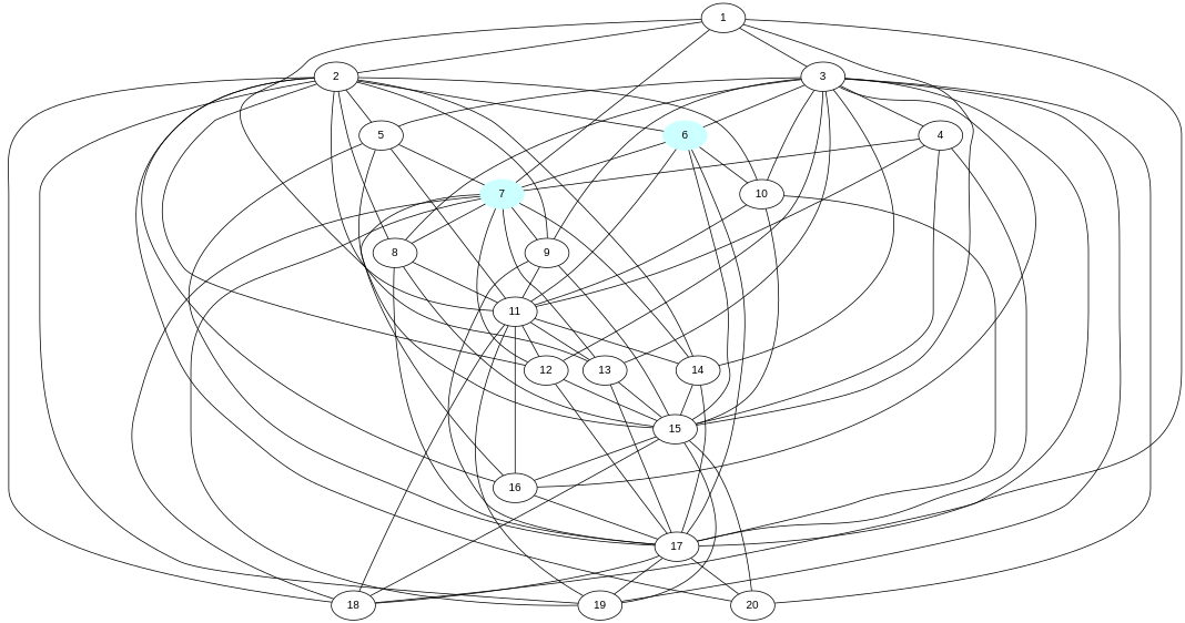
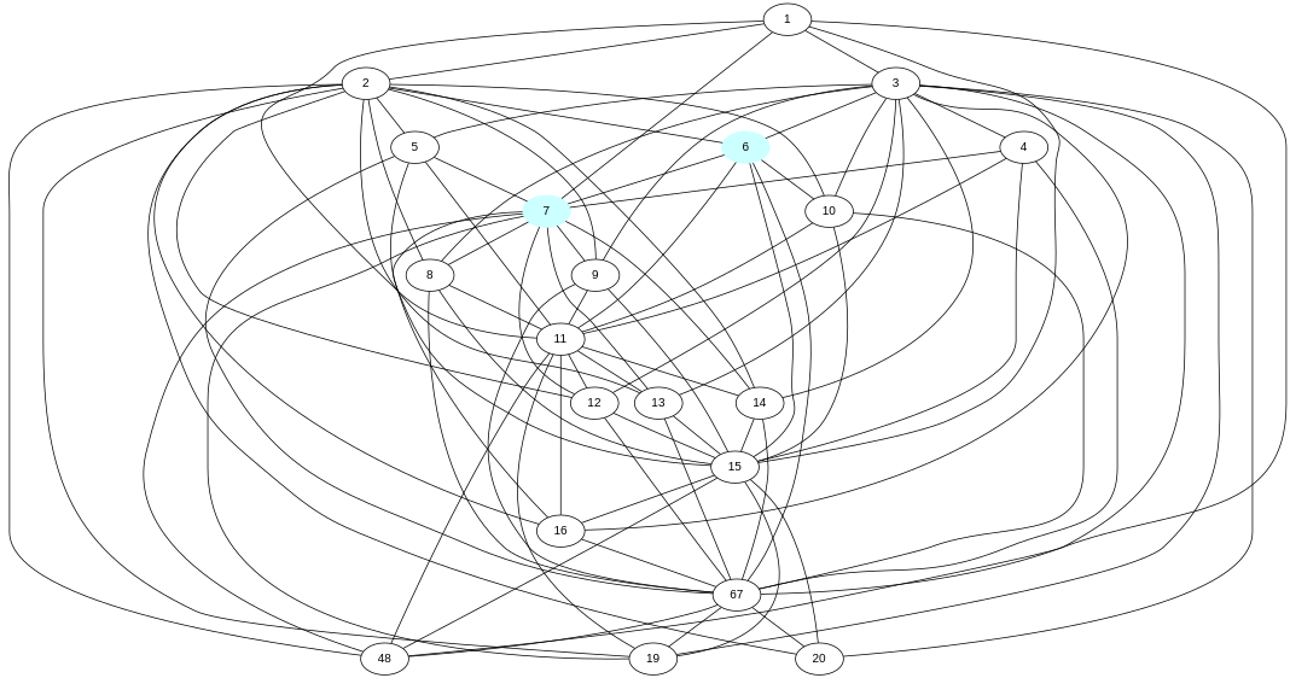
  graph {
    fontname="Liberation Sans"
    node [fontname="Liberation Sans"]
    edge [fontname="Liberation Sans"]
    6 [color="#CCFFFF" style=filled]
    7 [color="#CCFFFF" style=filled]
    11
    15
-   17
+   17 [label=67]
    10
    8
    9
    12
    13
    14
    16
-   18
+   18 [label=48]
    19
    20
    1
    2
    3
    5
    4
    6 -- 7
    6 -- 11
    6 -- 15
    6 -- 17
    6 -- 10
    7 -- 8
    7 -- 9
    7 -- 12
    7 -- 13
    7 -- 14
    7 -- 16
    7 -- 18
    7 -- 19
    11 -- 12
    11 -- 13
    11 -- 14
    11 -- 16
    11 -- 18
    11 -- 19
    15 -- 16
    15 -- 18
    15 -- 19
    15 -- 20
    17 -- 18
    17 -- 19
    17 -- 20
    10 -- 11
    10 -- 15
    10 -- 17
    8 -- 11
    8 -- 15
    8 -- 17
    9 -- 11
    9 -- 15
    9 -- 17
    12 -- 15
    12 -- 17
    13 -- 15
    13 -- 17
    14 -- 15
    14 -- 17
    16 -- 17
    1 -- 7
    1 -- 11
    1 -- 15
    1 -- 17
    1 -- 2
    1 -- 3
    2 -- 6
    2 -- 10
    2 -- 8
    2 -- 9
    2 -- 12
    2 -- 13
    2 -- 14
    2 -- 16
    2 -- 18
    2 -- 19
    2 -- 20
    2 -- 5
    3 -- 6
    3 -- 10
    3 -- 8
    3 -- 9
    3 -- 12
    3 -- 13
    3 -- 14
    3 -- 16
    3 -- 18
    3 -- 19
    3 -- 20
    3 -- 5
    3 -- 4
    5 -- 7
    5 -- 11
    5 -- 15
    5 -- 17
    4 -- 7
    4 -- 11
    4 -- 15
    4 -- 17
  }
